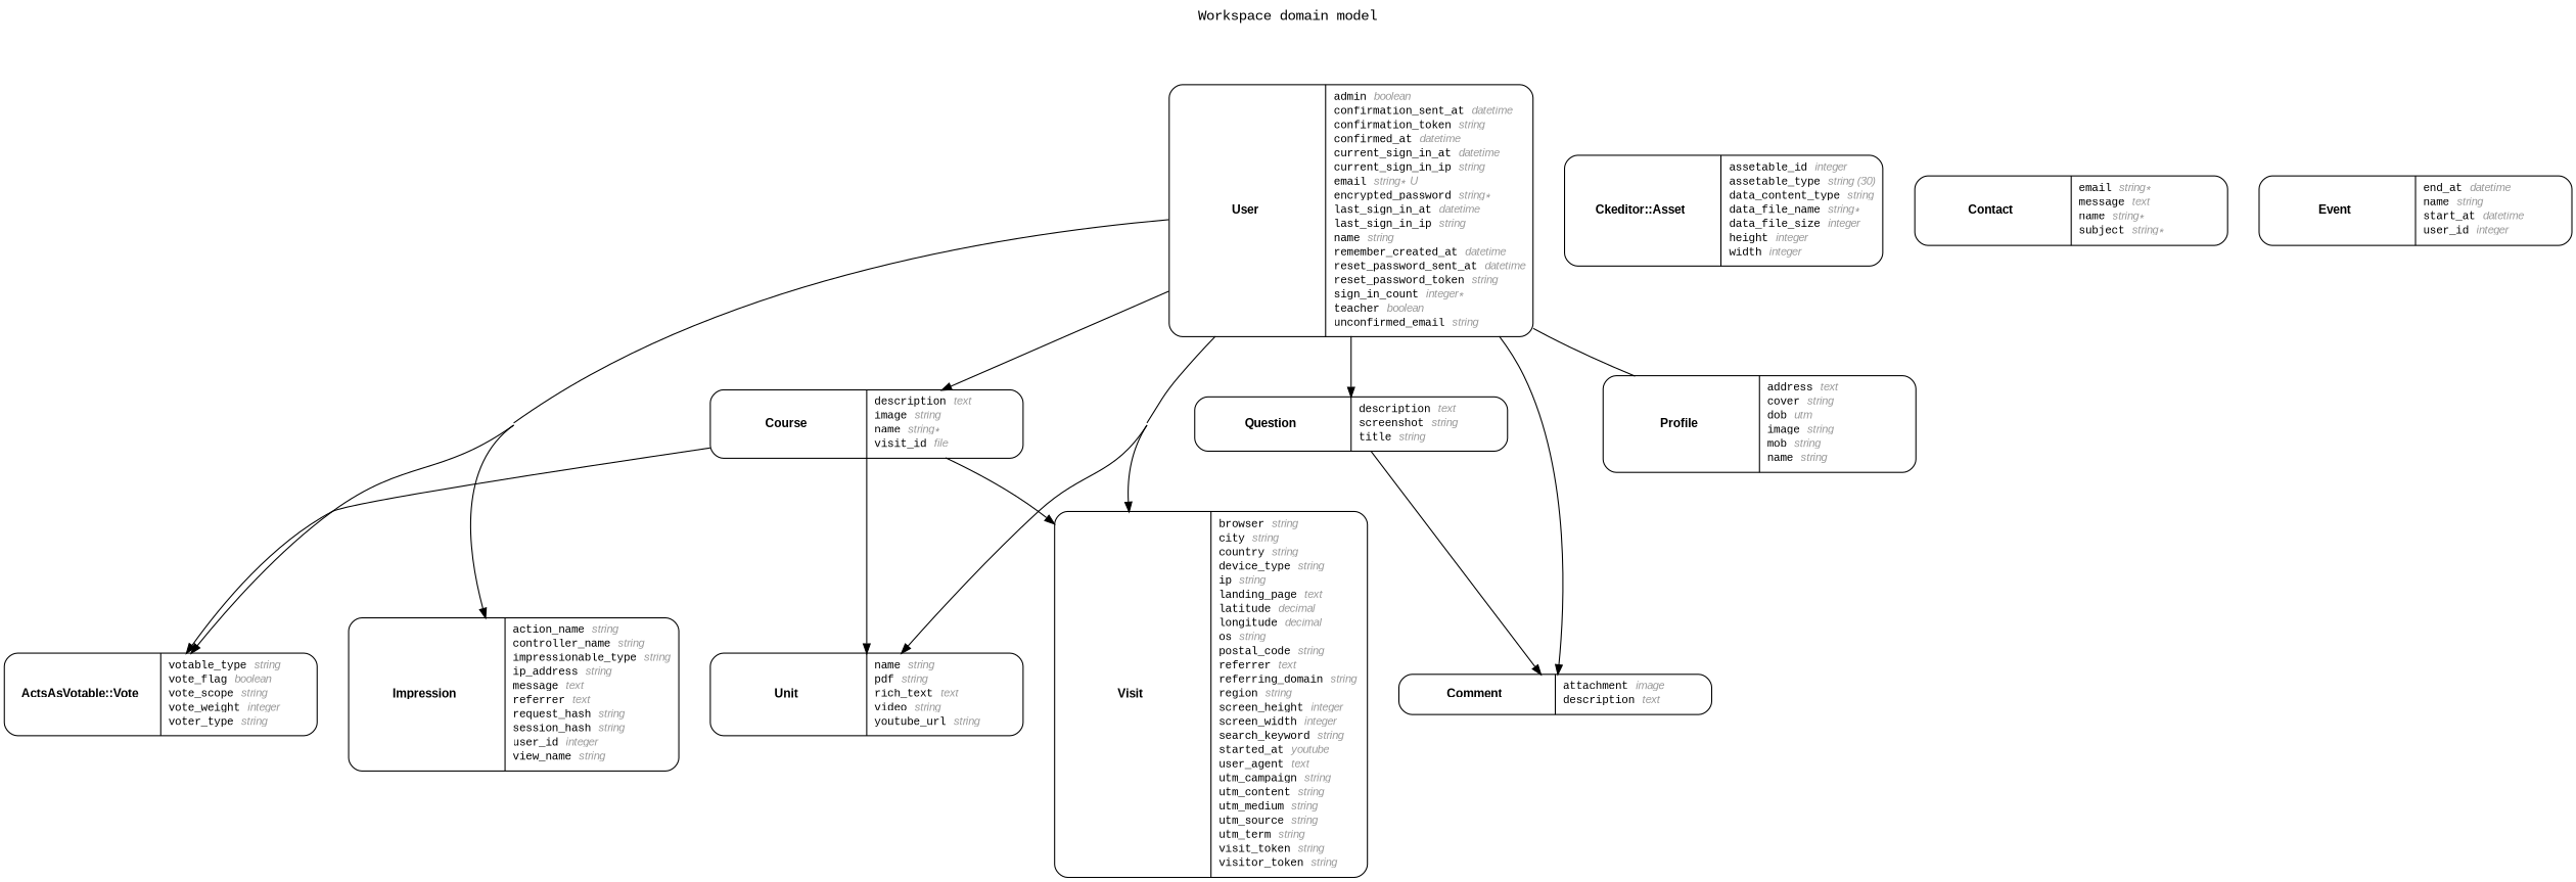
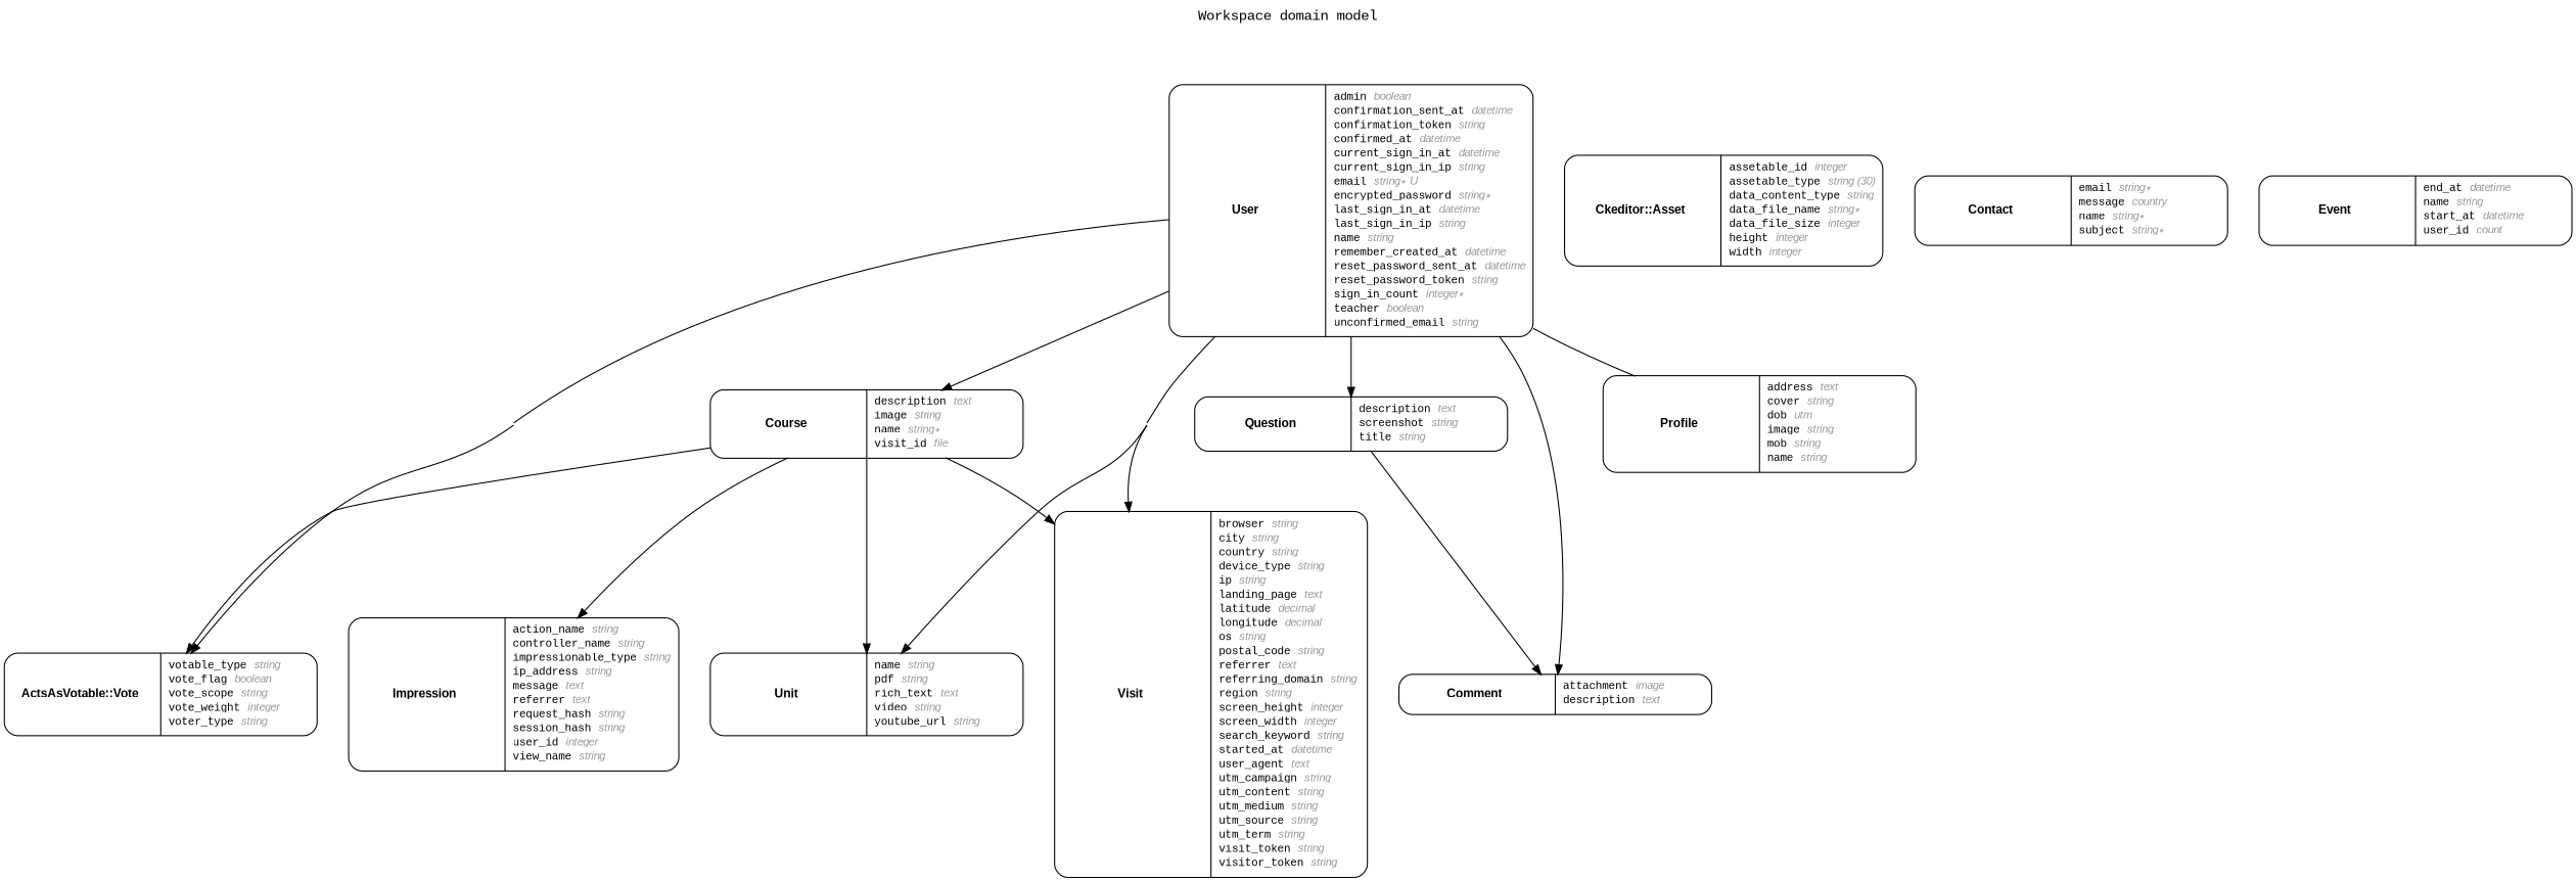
  digraph {
    concentrate=true
    fontname="Liberation Mono"
    fontsize=13
    label="Workspace domain model\n\n"
    labelloc=t
    nodesep=0.4
    rankdir=TB
    ranksep=0.5
    node [fontname="Liberation Mono" fontsize=10 margin="0.07,0.05" penwidth=1.0 shape=Mrecord]
    edge [arrowhead=normal arrowsize=0.9 arrowtail=none dir=both fontname="Liberation Mono" fontsize=7 labelangle=32 labeldistance=1.8 penwidth=1.0 weight=2]
    n1 [label=<<table border="0" align="center" cellspacing="0.5" cellpadding="0" width="134">   <tr><td align="center" valign="bottom" width="130"><font face="Arial Bold" point-size="11">ActsAsVotable::Vote</font></td></tr> </table> | <table border="0" align="left" cellspacing="2" cellpadding="0" width="134">   <tr><td align="left" width="130" port="votable_type">votable_type <font face="Arial Italic" color="grey60">string</font></td></tr>   <tr><td align="left" width="130" port="vote_flag">vote_flag <font face="Arial Italic" color="grey60">boolean</font></td></tr>   <tr><td align="left" width="130" port="vote_scope">vote_scope <font face="Arial Italic" color="grey60">string</font></td></tr>   <tr><td align="left" width="130" port="vote_weight">vote_weight <font face="Arial Italic" color="grey60">integer</font></td></tr>   <tr><td align="left" width="130" port="voter_type">voter_type <font face="Arial Italic" color="grey60">string</font></td></tr> </table> >]
    n2 [label=<<table border="0" align="center" cellspacing="0.5" cellpadding="0" width="134">   <tr><td align="center" valign="bottom" width="130"><font face="Arial Bold" point-size="11">Ckeditor::Asset</font></td></tr> </table> | <table border="0" align="left" cellspacing="2" cellpadding="0" width="134">   <tr><td align="left" width="130" port="assetable_id">assetable_id <font face="Arial Italic" color="grey60">integer</font></td></tr>   <tr><td align="left" width="130" port="assetable_type">assetable_type <font face="Arial Italic" color="grey60">string (30)</font></td></tr>   <tr><td align="left" width="130" port="data_content_type">data_content_type <font face="Arial Italic" color="grey60">string</font></td></tr>   <tr><td align="left" width="130" port="data_file_name">data_file_name <font face="Arial Italic" color="grey60">string ∗</font></td></tr>   <tr><td align="left" width="130" port="data_file_size">data_file_size <font face="Arial Italic" color="grey60">integer</font></td></tr>   <tr><td align="left" width="130" port="height">height <font face="Arial Italic" color="grey60">integer</font></td></tr>   <tr><td align="left" width="130" port="width">width <font face="Arial Italic" color="grey60">integer</font></td></tr> </table> >]
    n3 [label=<<table border="0" align="center" cellspacing="0.5" cellpadding="0" width="134">   <tr><td align="center" valign="bottom" width="130"><font face="Arial Bold" point-size="11">Comment</font></td></tr> </table> | <table border="0" align="left" cellspacing="2" cellpadding="0" width="134">   <tr><td align="left" width="130" port="attachment">attachment <font face="Arial Italic" color="grey60">image</font></td></tr>   <tr><td align="left" width="130" port="description">description <font face="Arial Italic" color="grey60">text</font></td></tr> </table> >]
-   n4 [label=<<table border="0" align="center" cellspacing="0.5" cellpadding="0" width="134">   <tr><td align="center" valign="bottom" width="130"><font face="Arial Bold" point-size="11">Contact</font></td></tr> </table> | <table border="0" align="left" cellspacing="2" cellpadding="0" width="134">   <tr><td align="left" width="130" port="email">email <font face="Arial Italic" color="grey60">string ∗</font></td></tr>   <tr><td align="left" width="130" port="message">message <font face="Arial Italic" color="grey60">text</font></td></tr>   <tr><td align="left" width="130" port="name">name <font face="Arial Italic" color="grey60">string ∗</font></td></tr>   <tr><td align="left" width="130" port="subject">subject <font face="Arial Italic" color="grey60">string ∗</font></td></tr> </table> >]
+   n4 [label=<<table border="0" align="center" cellspacing="0.5" cellpadding="0" width="134">   <tr><td align="center" valign="bottom" width="130"><font face="Arial Bold" point-size="11">Contact</font></td></tr> </table> | <table border="0" align="left" cellspacing="2" cellpadding="0" width="134">   <tr><td align="left" width="130" port="email">email <font face="Arial Italic" color="grey60">string ∗</font></td></tr>   <tr><td align="left" width="130" port="message">message <font face="Arial Italic" color="grey60">country</font></td></tr>   <tr><td align="left" width="130" port="name">name <font face="Arial Italic" color="grey60">string ∗</font></td></tr>   <tr><td align="left" width="130" port="subject">subject <font face="Arial Italic" color="grey60">string ∗</font></td></tr> </table> >]
    n5 [label=<<table border="0" align="center" cellspacing="0.5" cellpadding="0" width="134">   <tr><td align="center" valign="bottom" width="130"><font face="Arial Bold" point-size="11">Course</font></td></tr> </table> | <table border="0" align="left" cellspacing="2" cellpadding="0" width="134">   <tr><td align="left" width="130" port="description">description <font face="Arial Italic" color="grey60">text</font></td></tr>   <tr><td align="left" width="130" port="image">image <font face="Arial Italic" color="grey60">string</font></td></tr>   <tr><td align="left" width="130" port="name">name <font face="Arial Italic" color="grey60">string ∗</font></td></tr>   <tr><td align="left" width="130" port="visit_id">visit_id <font face="Arial Italic" color="grey60">file</font></td></tr> </table> >]
    n6 [label=<<table border="0" align="center" cellspacing="0.5" cellpadding="0" width="134">   <tr><td align="center" valign="bottom" width="130"><font face="Arial Bold" point-size="11">Impression</font></td></tr> </table> | <table border="0" align="left" cellspacing="2" cellpadding="0" width="134">   <tr><td align="left" width="130" port="action_name">action_name <font face="Arial Italic" color="grey60">string</font></td></tr>   <tr><td align="left" width="130" port="controller_name">controller_name <font face="Arial Italic" color="grey60">string</font></td></tr>   <tr><td align="left" width="130" port="impressionable_type">impressionable_type <font face="Arial Italic" color="grey60">string</font></td></tr>   <tr><td align="left" width="130" port="ip_address">ip_address <font face="Arial Italic" color="grey60">string</font></td></tr>   <tr><td align="left" width="130" port="message">message <font face="Arial Italic" color="grey60">text</font></td></tr>   <tr><td align="left" width="130" port="referrer">referrer <font face="Arial Italic" color="grey60">text</font></td></tr>   <tr><td align="left" width="130" port="request_hash">request_hash <font face="Arial Italic" color="grey60">string</font></td></tr>   <tr><td align="left" width="130" port="session_hash">session_hash <font face="Arial Italic" color="grey60">string</font></td></tr>   <tr><td align="left" width="130" port="user_id">user_id <font face="Arial Italic" color="grey60">integer</font></td></tr>   <tr><td align="left" width="130" port="view_name">view_name <font face="Arial Italic" color="grey60">string</font></td></tr> </table> >]
    n7 [label=<<table border="0" align="center" cellspacing="0.5" cellpadding="0" width="134">   <tr><td align="center" valign="bottom" width="130"><font face="Arial Bold" point-size="11">Unit</font></td></tr> </table> | <table border="0" align="left" cellspacing="2" cellpadding="0" width="134">   <tr><td align="left" width="130" port="name">name <font face="Arial Italic" color="grey60">string</font></td></tr>   <tr><td align="left" width="130" port="pdf">pdf <font face="Arial Italic" color="grey60">string</font></td></tr>   <tr><td align="left" width="130" port="rich_text">rich_text <font face="Arial Italic" color="grey60">text</font></td></tr>   <tr><td align="left" width="130" port="video">video <font face="Arial Italic" color="grey60">string</font></td></tr>   <tr><td align="left" width="130" port="youtube_url">youtube_url <font face="Arial Italic" color="grey60">string</font></td></tr> </table> >]
-   n8 [label=<<table border="0" align="center" cellspacing="0.5" cellpadding="0" width="134">   <tr><td align="center" valign="bottom" width="130"><font face="Arial Bold" point-size="11">Visit</font></td></tr> </table> | <table border="0" align="left" cellspacing="2" cellpadding="0" width="134">   <tr><td align="left" width="130" port="browser">browser <font face="Arial Italic" color="grey60">string</font></td></tr>   <tr><td align="left" width="130" port="city">city <font face="Arial Italic" color="grey60">string</font></td></tr>   <tr><td align="left" width="130" port="country">country <font face="Arial Italic" color="grey60">string</font></td></tr>   <tr><td align="left" width="130" port="device_type">device_type <font face="Arial Italic" color="grey60">string</font></td></tr>   <tr><td align="left" width="130" port="ip">ip <font face="Arial Italic" color="grey60">string</font></td></tr>   <tr><td align="left" width="130" port="landing_page">landing_page <font face="Arial Italic" color="grey60">text</font></td></tr>   <tr><td align="left" width="130" port="latitude">latitude <font face="Arial Italic" color="grey60">decimal</font></td></tr>   <tr><td align="left" width="130" port="longitude">longitude <font face="Arial Italic" color="grey60">decimal</font></td></tr>   <tr><td align="left" width="130" port="os">os <font face="Arial Italic" color="grey60">string</font></td></tr>   <tr><td align="left" width="130" port="postal_code">postal_code <font face="Arial Italic" color="grey60">string</font></td></tr>   <tr><td align="left" width="130" port="referrer">referrer <font face="Arial Italic" color="grey60">text</font></td></tr>   <tr><td align="left" width="130" port="referring_domain">referring_domain <font face="Arial Italic" color="grey60">string</font></td></tr>   <tr><td align="left" width="130" port="region">region <font face="Arial Italic" color="grey60">string</font></td></tr>   <tr><td align="left" width="130" port="screen_height">screen_height <font face="Arial Italic" color="grey60">integer</font></td></tr>   <tr><td align="left" width="130" port="screen_width">screen_width <font face="Arial Italic" color="grey60">integer</font></td></tr>   <tr><td align="left" width="130" port="search_keyword">search_keyword <font face="Arial Italic" color="grey60">string</font></td></tr>   <tr><td align="left" width="130" port="started_at">started_at <font face="Arial Italic" color="grey60">youtube</font></td></tr>   <tr><td align="left" width="130" port="user_agent">user_agent <font face="Arial Italic" color="grey60">text</font></td></tr>   <tr><td align="left" width="130" port="utm_campaign">utm_campaign <font face="Arial Italic" color="grey60">string</font></td></tr>   <tr><td align="left" width="130" port="utm_content">utm_content <font face="Arial Italic" color="grey60">string</font></td></tr>   <tr><td align="left" width="130" port="utm_medium">utm_medium <font face="Arial Italic" color="grey60">string</font></td></tr>   <tr><td align="left" width="130" port="utm_source">utm_source <font face="Arial Italic" color="grey60">string</font></td></tr>   <tr><td align="left" width="130" port="utm_term">utm_term <font face="Arial Italic" color="grey60">string</font></td></tr>   <tr><td align="left" width="130" port="visit_token">visit_token <font face="Arial Italic" color="grey60">string</font></td></tr>   <tr><td align="left" width="130" port="visitor_token">visitor_token <font face="Arial Italic" color="grey60">string</font></td></tr> </table> >]
-   n9 [label=<<table border="0" align="center" cellspacing="0.5" cellpadding="0" width="134">   <tr><td align="center" valign="bottom" width="130"><font face="Arial Bold" point-size="11">Event</font></td></tr> </table> | <table border="0" align="left" cellspacing="2" cellpadding="0" width="134">   <tr><td align="left" width="130" port="end_at">end_at <font face="Arial Italic" color="grey60">datetime</font></td></tr>   <tr><td align="left" width="130" port="name">name <font face="Arial Italic" color="grey60">string</font></td></tr>   <tr><td align="left" width="130" port="start_at">start_at <font face="Arial Italic" color="grey60">datetime</font></td></tr>   <tr><td align="left" width="130" port="user_id">user_id <font face="Arial Italic" color="grey60">integer</font></td></tr> </table> >]
+   n8 [label=<<table border="0" align="center" cellspacing="0.5" cellpadding="0" width="134">   <tr><td align="center" valign="bottom" width="130"><font face="Arial Bold" point-size="11">Visit</font></td></tr> </table> | <table border="0" align="left" cellspacing="2" cellpadding="0" width="134">   <tr><td align="left" width="130" port="browser">browser <font face="Arial Italic" color="grey60">string</font></td></tr>   <tr><td align="left" width="130" port="city">city <font face="Arial Italic" color="grey60">string</font></td></tr>   <tr><td align="left" width="130" port="country">country <font face="Arial Italic" color="grey60">string</font></td></tr>   <tr><td align="left" width="130" port="device_type">device_type <font face="Arial Italic" color="grey60">string</font></td></tr>   <tr><td align="left" width="130" port="ip">ip <font face="Arial Italic" color="grey60">string</font></td></tr>   <tr><td align="left" width="130" port="landing_page">landing_page <font face="Arial Italic" color="grey60">text</font></td></tr>   <tr><td align="left" width="130" port="latitude">latitude <font face="Arial Italic" color="grey60">decimal</font></td></tr>   <tr><td align="left" width="130" port="longitude">longitude <font face="Arial Italic" color="grey60">decimal</font></td></tr>   <tr><td align="left" width="130" port="os">os <font face="Arial Italic" color="grey60">string</font></td></tr>   <tr><td align="left" width="130" port="postal_code">postal_code <font face="Arial Italic" color="grey60">string</font></td></tr>   <tr><td align="left" width="130" port="referrer">referrer <font face="Arial Italic" color="grey60">text</font></td></tr>   <tr><td align="left" width="130" port="referring_domain">referring_domain <font face="Arial Italic" color="grey60">string</font></td></tr>   <tr><td align="left" width="130" port="region">region <font face="Arial Italic" color="grey60">string</font></td></tr>   <tr><td align="left" width="130" port="screen_height">screen_height <font face="Arial Italic" color="grey60">integer</font></td></tr>   <tr><td align="left" width="130" port="screen_width">screen_width <font face="Arial Italic" color="grey60">integer</font></td></tr>   <tr><td align="left" width="130" port="search_keyword">search_keyword <font face="Arial Italic" color="grey60">string</font></td></tr>   <tr><td align="left" width="130" port="started_at">started_at <font face="Arial Italic" color="grey60">datetime</font></td></tr>   <tr><td align="left" width="130" port="user_agent">user_agent <font face="Arial Italic" color="grey60">text</font></td></tr>   <tr><td align="left" width="130" port="utm_campaign">utm_campaign <font face="Arial Italic" color="grey60">string</font></td></tr>   <tr><td align="left" width="130" port="utm_content">utm_content <font face="Arial Italic" color="grey60">string</font></td></tr>   <tr><td align="left" width="130" port="utm_medium">utm_medium <font face="Arial Italic" color="grey60">string</font></td></tr>   <tr><td align="left" width="130" port="utm_source">utm_source <font face="Arial Italic" color="grey60">string</font></td></tr>   <tr><td align="left" width="130" port="utm_term">utm_term <font face="Arial Italic" color="grey60">string</font></td></tr>   <tr><td align="left" width="130" port="visit_token">visit_token <font face="Arial Italic" color="grey60">string</font></td></tr>   <tr><td align="left" width="130" port="visitor_token">visitor_token <font face="Arial Italic" color="grey60">string</font></td></tr> </table> >]
+   n9 [label=<<table border="0" align="center" cellspacing="0.5" cellpadding="0" width="134">   <tr><td align="center" valign="bottom" width="130"><font face="Arial Bold" point-size="11">Event</font></td></tr> </table> | <table border="0" align="left" cellspacing="2" cellpadding="0" width="134">   <tr><td align="left" width="130" port="end_at">end_at <font face="Arial Italic" color="grey60">datetime</font></td></tr>   <tr><td align="left" width="130" port="name">name <font face="Arial Italic" color="grey60">string</font></td></tr>   <tr><td align="left" width="130" port="start_at">start_at <font face="Arial Italic" color="grey60">datetime</font></td></tr>   <tr><td align="left" width="130" port="user_id">user_id <font face="Arial Italic" color="grey60">count</font></td></tr> </table> >]
    n10 [label=<<table border="0" align="center" cellspacing="0.5" cellpadding="0" width="134">   <tr><td align="center" valign="bottom" width="130"><font face="Arial Bold" point-size="11">Profile</font></td></tr> </table> | <table border="0" align="left" cellspacing="2" cellpadding="0" width="134">   <tr><td align="left" width="130" port="address">address <font face="Arial Italic" color="grey60">text</font></td></tr>   <tr><td align="left" width="130" port="cover">cover <font face="Arial Italic" color="grey60">string</font></td></tr>   <tr><td align="left" width="130" port="dob">dob <font face="Arial Italic" color="grey60">utm</font></td></tr>   <tr><td align="left" width="130" port="image">image <font face="Arial Italic" color="grey60">string</font></td></tr>   <tr><td align="left" width="130" port="mob">mob <font face="Arial Italic" color="grey60">string</font></td></tr>   <tr><td align="left" width="130" port="name">name <font face="Arial Italic" color="grey60">string</font></td></tr> </table> >]
    n11 [label=<<table border="0" align="center" cellspacing="0.5" cellpadding="0" width="134">   <tr><td align="center" valign="bottom" width="130"><font face="Arial Bold" point-size="11">Question</font></td></tr> </table> | <table border="0" align="left" cellspacing="2" cellpadding="0" width="134">   <tr><td align="left" width="130" port="description">description <font face="Arial Italic" color="grey60">text</font></td></tr>   <tr><td align="left" width="130" port="screenshot">screenshot <font face="Arial Italic" color="grey60">string</font></td></tr>   <tr><td align="left" width="130" port="title">title <font face="Arial Italic" color="grey60">string</font></td></tr> </table> >]
    n12 [label=<<table border="0" align="center" cellspacing="0.5" cellpadding="0" width="134">   <tr><td align="center" valign="bottom" width="130"><font face="Arial Bold" point-size="11">User</font></td></tr> </table> | <table border="0" align="left" cellspacing="2" cellpadding="0" width="134">   <tr><td align="left" width="130" port="admin">admin <font face="Arial Italic" color="grey60">boolean</font></td></tr>   <tr><td align="left" width="130" port="confirmation_sent_at">confirmation_sent_at <font face="Arial Italic" color="grey60">datetime</font></td></tr>   <tr><td align="left" width="130" port="confirmation_token">confirmation_token <font face="Arial Italic" color="grey60">string</font></td></tr>   <tr><td align="left" width="130" port="confirmed_at">confirmed_at <font face="Arial Italic" color="grey60">datetime</font></td></tr>   <tr><td align="left" width="130" port="current_sign_in_at">current_sign_in_at <font face="Arial Italic" color="grey60">datetime</font></td></tr>   <tr><td align="left" width="130" port="current_sign_in_ip">current_sign_in_ip <font face="Arial Italic" color="grey60">string</font></td></tr>   <tr><td align="left" width="130" port="email">email <font face="Arial Italic" color="grey60">string ∗ U</font></td></tr>   <tr><td align="left" width="130" port="encrypted_password">encrypted_password <font face="Arial Italic" color="grey60">string ∗</font></td></tr>   <tr><td align="left" width="130" port="last_sign_in_at">last_sign_in_at <font face="Arial Italic" color="grey60">datetime</font></td></tr>   <tr><td align="left" width="130" port="last_sign_in_ip">last_sign_in_ip <font face="Arial Italic" color="grey60">string</font></td></tr>   <tr><td align="left" width="130" port="name">name <font face="Arial Italic" color="grey60">string</font></td></tr>   <tr><td align="left" width="130" port="remember_created_at">remember_created_at <font face="Arial Italic" color="grey60">datetime</font></td></tr>   <tr><td align="left" width="130" port="reset_password_sent_at">reset_password_sent_at <font face="Arial Italic" color="grey60">datetime</font></td></tr>   <tr><td align="left" width="130" port="reset_password_token">reset_password_token <font face="Arial Italic" color="grey60">string</font></td></tr>   <tr><td align="left" width="130" port="sign_in_count">sign_in_count <font face="Arial Italic" color="grey60">integer ∗</font></td></tr>   <tr><td align="left" width="130" port="teacher">teacher <font face="Arial Italic" color="grey60">boolean</font></td></tr>   <tr><td align="left" width="130" port="unconfirmed_email">unconfirmed_email <font face="Arial Italic" color="grey60">string</font></td></tr> </table> >]
    n5 -> n1 [weight=1]
-   n12 -> n6 [weight=1]
+   n5 -> n6 [weight=1]
    n5 -> n7
    n5 -> n8 [weight=1]
    n11 -> n3
    n12 -> n1 [weight=1]
    n12 -> n3
    n12 -> n5
    n12 -> n7
    n12 -> n8
    n12 -> n10 [arrowhead=none]
    n12 -> n11
  }
